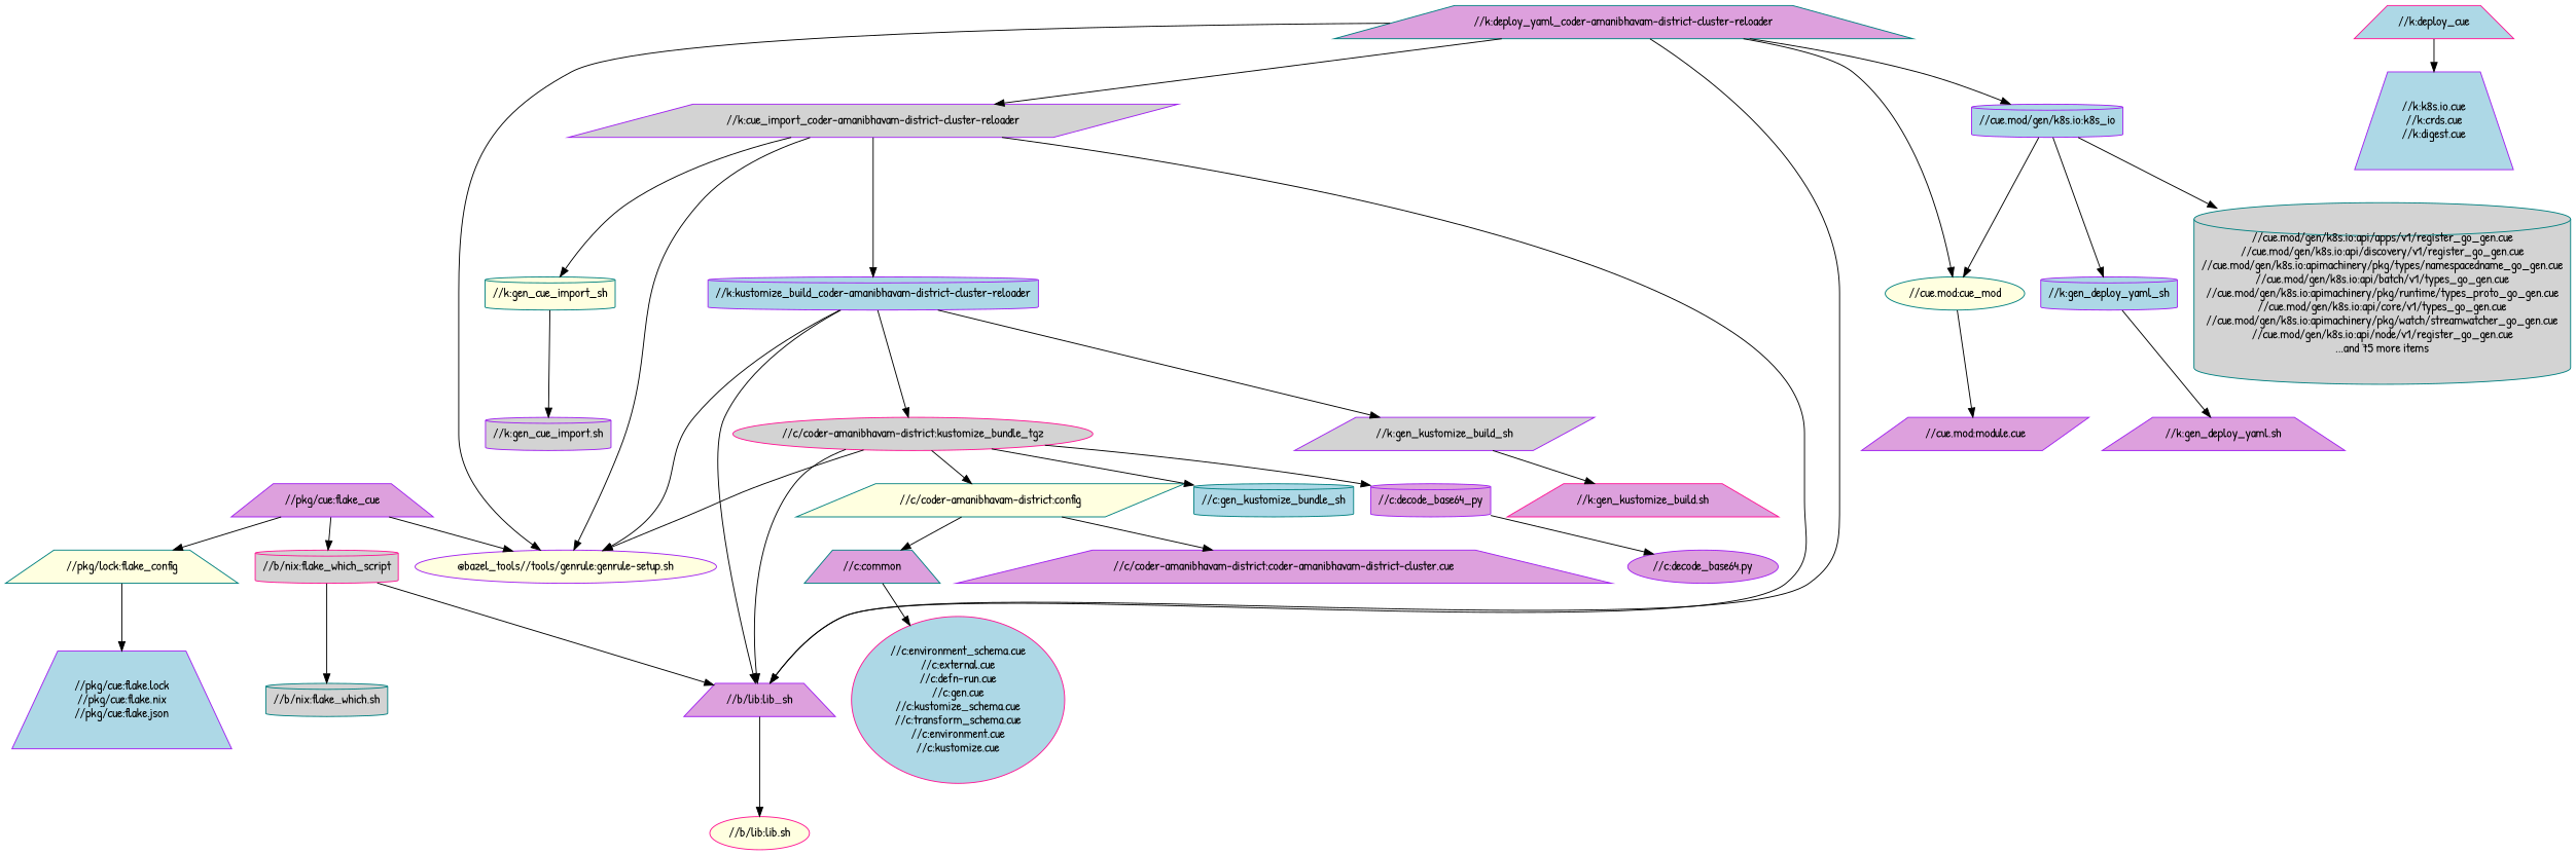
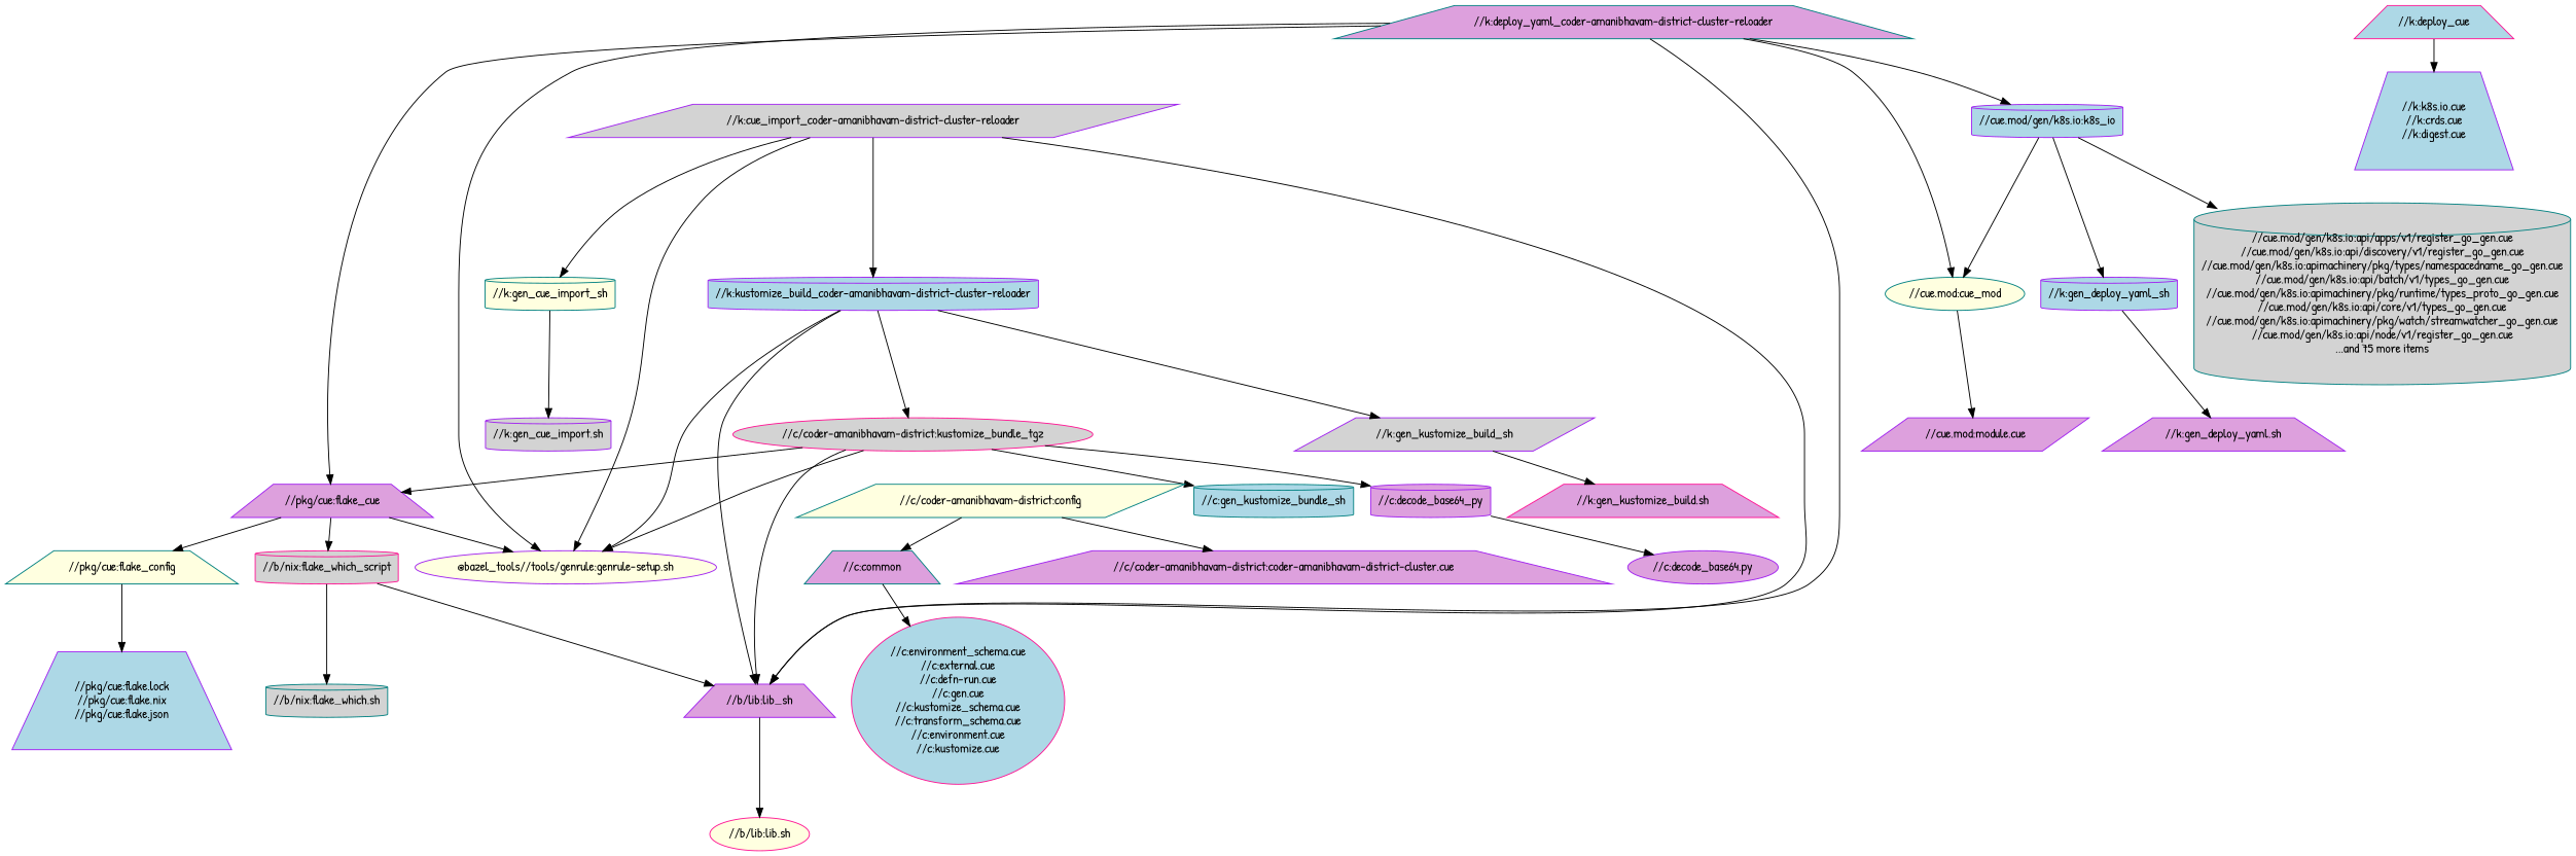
  digraph {
    fontname="Patrick Hand"
    node [color=purple fillcolor=plum fontname="Patrick Hand" shape=trapezium style=filled]
    edge [fontname="Patrick Hand"]
    "//k:deploy_yaml_coder-amanibhavam-district-cluster-reloader" [color=teal]
    "//k:cue_import_coder-amanibhavam-district-cluster-reloader" [fillcolor=lightgrey shape=parallelogram]
    "//cue.mod:cue_mod" [color=teal fillcolor=lightyellow shape=ellipse]
    "//cue.mod/gen/k8s.io:k8s_io" [fillcolor=lightblue shape=cylinder]
    "//b/lib:lib_sh"
    "@bazel_tools//tools/genrule:genrule-setup.sh" [fillcolor=lightyellow shape=ellipse]
    "//k:kustomize_build_coder-amanibhavam-district-cluster-reloader" [fillcolor=lightblue shape=cylinder]
    "//k:gen_cue_import_sh" [color=teal fillcolor=lightyellow shape=cylinder]
    "//k:deploy_cue" [color=deeppink fillcolor=lightblue]
    "//k:k8s.io.cue\n//k:crds.cue\n//k:digest.cue" [fillcolor=lightblue]
    "//k:gen_deploy_yaml_sh" [fillcolor=lightblue shape=cylinder]
    "//k:gen_deploy_yaml.sh"
    "//cue.mod:module.cue" [shape=parallelogram]
    "//cue.mod/gen/k8s.io:api/apps/v1/register_go_gen.cue\n//cue.mod/gen/k8s.io:api/discovery/v1/register_go_gen.cue\n//cue.mod/gen/k8s.io:apimachinery/pkg/types/namespacedname_go_gen.cue\n//cue.mod/gen/k8s.io:api/batch/v1/types_go_gen.cue\n//cue.mod/gen/k8s.io:apimachinery/pkg/runtime/types_proto_go_gen.cue\n//cue.mod/gen/k8s.io:api/core/v1/types_go_gen.cue\n//cue.mod/gen/k8s.io:apimachinery/pkg/watch/streamwatcher_go_gen.cue\n//cue.mod/gen/k8s.io:api/node/v1/register_go_gen.cue\n...and 75 more items" [color=teal fillcolor=lightgrey shape=cylinder]
    "//b/lib:lib.sh" [color=deeppink fillcolor=lightyellow shape=ellipse]
    "//k:gen_kustomize_build_sh" [fillcolor=lightgrey shape=parallelogram]
    "//c/coder-amanibhavam-district:kustomize_bundle_tgz" [color=deeppink fillcolor=lightgrey shape=ellipse]
    "//k:gen_cue_import.sh" [fillcolor=lightgrey shape=cylinder]
    "//k:gen_kustomize_build.sh" [color=deeppink]
    "//c/coder-amanibhavam-district:config" [color=teal fillcolor=lightyellow shape=parallelogram]
    "//c:gen_kustomize_bundle_sh" [color=teal fillcolor=lightblue shape=cylinder]
    "//c:decode_base64_py" [shape=cylinder]
    "//c/coder-amanibhavam-district:coder-amanibhavam-district-cluster.cue"
    "//c:common" [color=teal]
    "//c:decode_base64.py" [shape=ellipse]
    "//c:environment_schema.cue\n//c:external.cue\n//c:defn-run.cue\n//c:gen.cue\n//c:kustomize_schema.cue\n//c:transform_schema.cue\n//c:environment.cue\n//c:kustomize.cue" [color=deeppink fillcolor=lightblue shape=ellipse]
    "//pkg/cue:flake_cue"
-   "//pkg/cue:flake_config" [color=teal fillcolor=lightyellow label="//pkg/lock:flake_config"]
+   "//pkg/cue:flake_config" [color=teal fillcolor=lightyellow]
    "//b/nix:flake_which_script" [color=deeppink fillcolor=lightgrey shape=cylinder]
    "//pkg/cue:flake.lock\n//pkg/cue:flake.nix\n//pkg/cue:flake.json" [fillcolor=lightblue]
    "//b/nix:flake_which.sh" [color=teal fillcolor=lightgrey shape=cylinder]
-   "//k:deploy_yaml_coder-amanibhavam-district-cluster-reloader" -> "//k:cue_import_coder-amanibhavam-district-cluster-reloader"
+   "//k:deploy_yaml_coder-amanibhavam-district-cluster-reloader" -> "//pkg/cue:flake_cue"
    "//k:deploy_yaml_coder-amanibhavam-district-cluster-reloader" -> "//cue.mod:cue_mod"
    "//k:deploy_yaml_coder-amanibhavam-district-cluster-reloader" -> "//cue.mod/gen/k8s.io:k8s_io"
    "//k:deploy_yaml_coder-amanibhavam-district-cluster-reloader" -> "//b/lib:lib_sh"
    "//k:deploy_yaml_coder-amanibhavam-district-cluster-reloader" -> "@bazel_tools//tools/genrule:genrule-setup.sh"
    "//k:cue_import_coder-amanibhavam-district-cluster-reloader" -> "//b/lib:lib_sh"
    "//k:cue_import_coder-amanibhavam-district-cluster-reloader" -> "@bazel_tools//tools/genrule:genrule-setup.sh"
    "//k:cue_import_coder-amanibhavam-district-cluster-reloader" -> "//k:kustomize_build_coder-amanibhavam-district-cluster-reloader"
    "//k:cue_import_coder-amanibhavam-district-cluster-reloader" -> "//k:gen_cue_import_sh"
    "//cue.mod:cue_mod" -> "//cue.mod:module.cue"
    "//cue.mod/gen/k8s.io:k8s_io" -> "//cue.mod:cue_mod"
    "//cue.mod/gen/k8s.io:k8s_io" -> "//k:gen_deploy_yaml_sh"
    "//cue.mod/gen/k8s.io:k8s_io" -> "//cue.mod/gen/k8s.io:api/apps/v1/register_go_gen.cue\n//cue.mod/gen/k8s.io:api/discovery/v1/register_go_gen.cue\n//cue.mod/gen/k8s.io:apimachinery/pkg/types/namespacedname_go_gen.cue\n//cue.mod/gen/k8s.io:api/batch/v1/types_go_gen.cue\n//cue.mod/gen/k8s.io:apimachinery/pkg/runtime/types_proto_go_gen.cue\n//cue.mod/gen/k8s.io:api/core/v1/types_go_gen.cue\n//cue.mod/gen/k8s.io:apimachinery/pkg/watch/streamwatcher_go_gen.cue\n//cue.mod/gen/k8s.io:api/node/v1/register_go_gen.cue\n...and 75 more items"
    "//b/lib:lib_sh" -> "//b/lib:lib.sh"
    "//k:kustomize_build_coder-amanibhavam-district-cluster-reloader" -> "//b/lib:lib_sh"
    "//k:kustomize_build_coder-amanibhavam-district-cluster-reloader" -> "@bazel_tools//tools/genrule:genrule-setup.sh"
    "//k:kustomize_build_coder-amanibhavam-district-cluster-reloader" -> "//k:gen_kustomize_build_sh"
    "//k:kustomize_build_coder-amanibhavam-district-cluster-reloader" -> "//c/coder-amanibhavam-district:kustomize_bundle_tgz"
    "//k:gen_cue_import_sh" -> "//k:gen_cue_import.sh"
    "//k:deploy_cue" -> "//k:k8s.io.cue\n//k:crds.cue\n//k:digest.cue"
    "//k:gen_deploy_yaml_sh" -> "//k:gen_deploy_yaml.sh"
    "//k:gen_kustomize_build_sh" -> "//k:gen_kustomize_build.sh"
    "//c/coder-amanibhavam-district:kustomize_bundle_tgz" -> "//b/lib:lib_sh"
    "//c/coder-amanibhavam-district:kustomize_bundle_tgz" -> "@bazel_tools//tools/genrule:genrule-setup.sh"
-   "//c/coder-amanibhavam-district:kustomize_bundle_tgz" -> "//c/coder-amanibhavam-district:config"
+   "//c/coder-amanibhavam-district:kustomize_bundle_tgz" -> "//pkg/cue:flake_cue"
    "//c/coder-amanibhavam-district:kustomize_bundle_tgz" -> "//c:gen_kustomize_bundle_sh"
    "//c/coder-amanibhavam-district:kustomize_bundle_tgz" -> "//c:decode_base64_py"
    "//c/coder-amanibhavam-district:config" -> "//c/coder-amanibhavam-district:coder-amanibhavam-district-cluster.cue"
    "//c/coder-amanibhavam-district:config" -> "//c:common"
    "//c:decode_base64_py" -> "//c:decode_base64.py"
    "//c:common" -> "//c:environment_schema.cue\n//c:external.cue\n//c:defn-run.cue\n//c:gen.cue\n//c:kustomize_schema.cue\n//c:transform_schema.cue\n//c:environment.cue\n//c:kustomize.cue"
    "//pkg/cue:flake_cue" -> "@bazel_tools//tools/genrule:genrule-setup.sh"
    "//pkg/cue:flake_cue" -> "//pkg/cue:flake_config"
    "//pkg/cue:flake_cue" -> "//b/nix:flake_which_script"
    "//pkg/cue:flake_config" -> "//pkg/cue:flake.lock\n//pkg/cue:flake.nix\n//pkg/cue:flake.json"
    "//b/nix:flake_which_script" -> "//b/lib:lib_sh"
    "//b/nix:flake_which_script" -> "//b/nix:flake_which.sh"
  }
